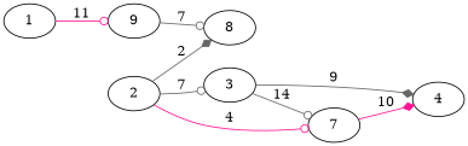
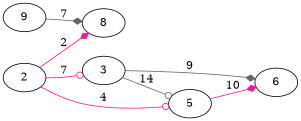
  digraph {
    rankdir=LR
    edge [arrowhead=diamond color=gray40]
    n1 [label=9]
-   1
    8
    2
    3
-   5 [label=7]
-   4
-   n1 -> 8 [arrowhead=odot label=7]
-   1 -> n1 [arrowhead=odot color=deeppink label=11]
-   2 -> 8 [label=2]
-   2 -> 3 [arrowhead=odot label=7]
+   5
+   4 [label=6]
+   n1 -> 8 [label=7]
+   2 -> 8 [color=deeppink label=2]
+   2 -> 3 [arrowhead=odot color=deeppink label=7]
    2 -> 5 [arrowhead=odot color=deeppink label=4]
    3 -> 5 [arrowhead=odot label=14]
    3 -> 4 [label=9]
    5 -> 4 [color=deeppink label=10]
  }
